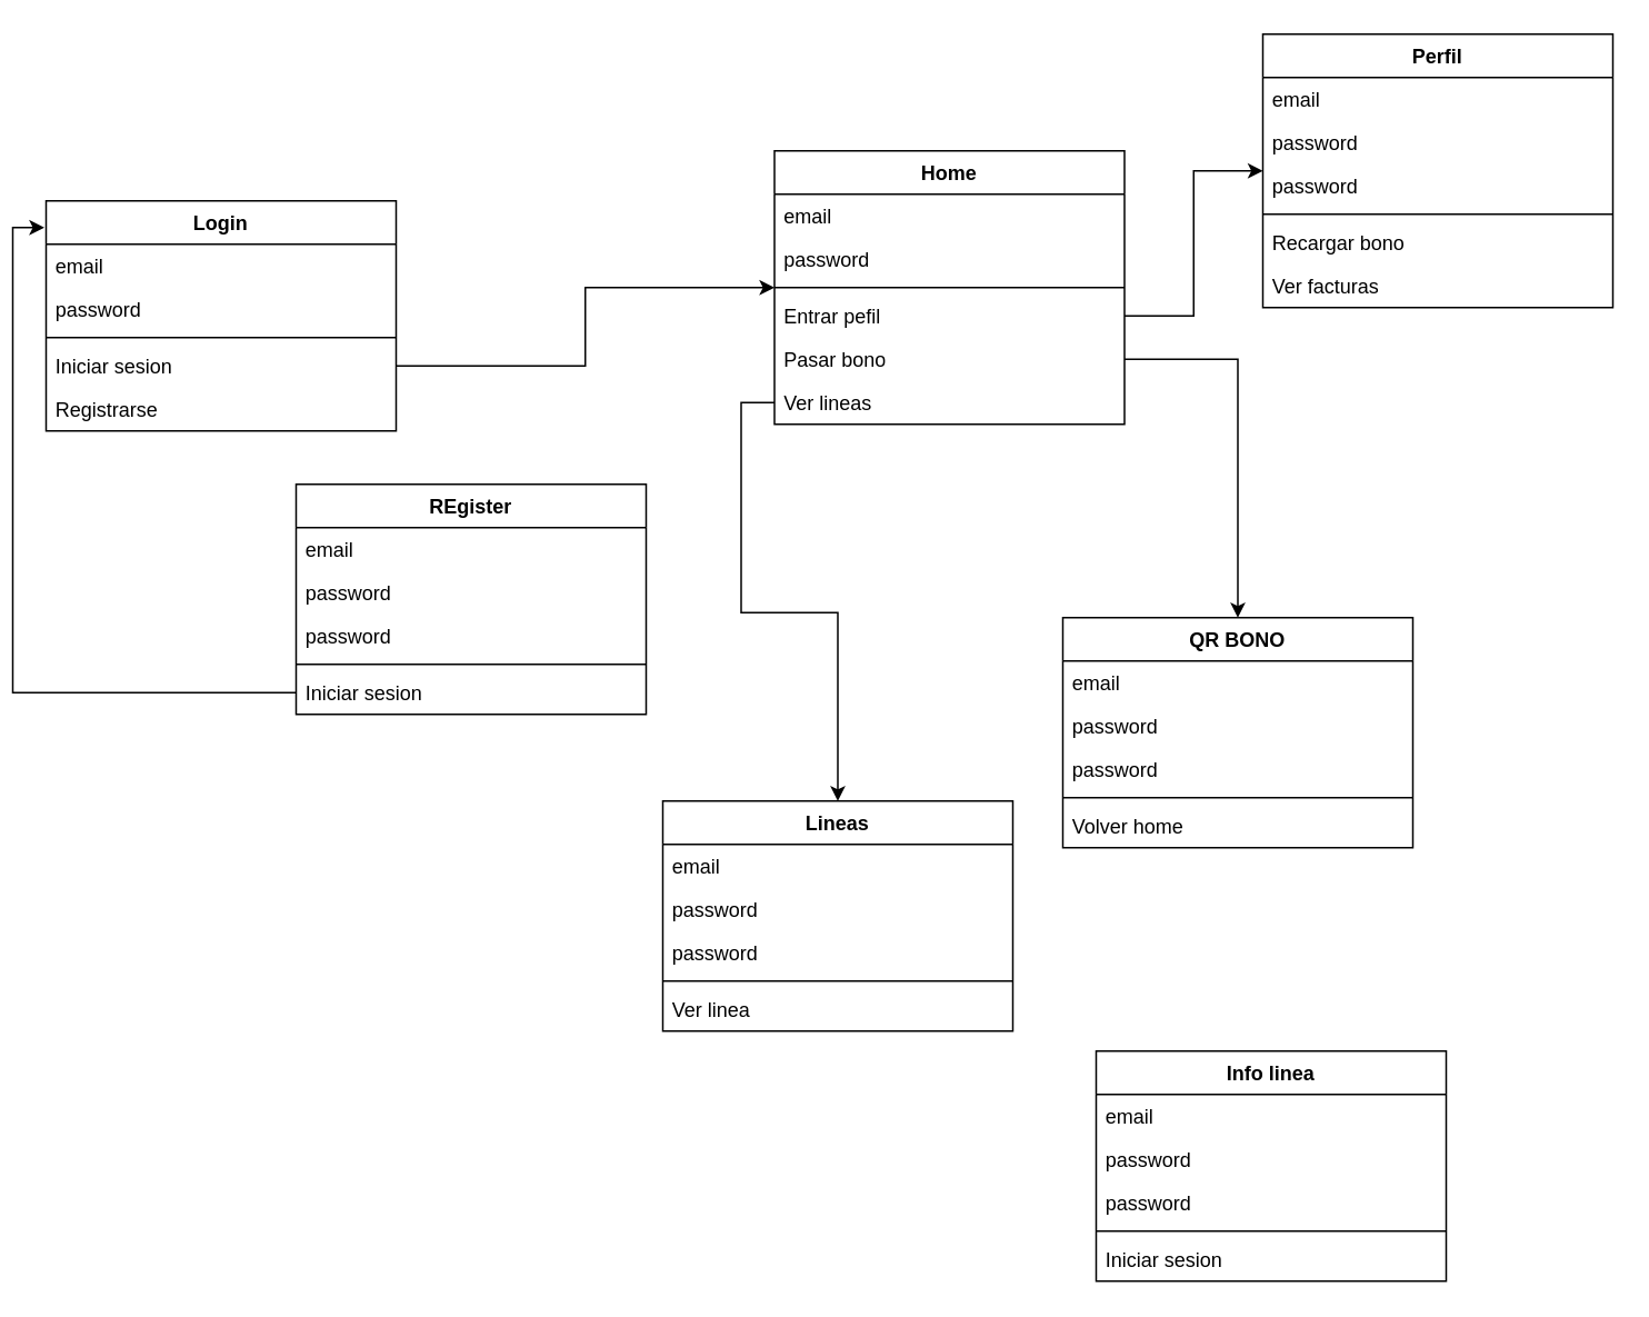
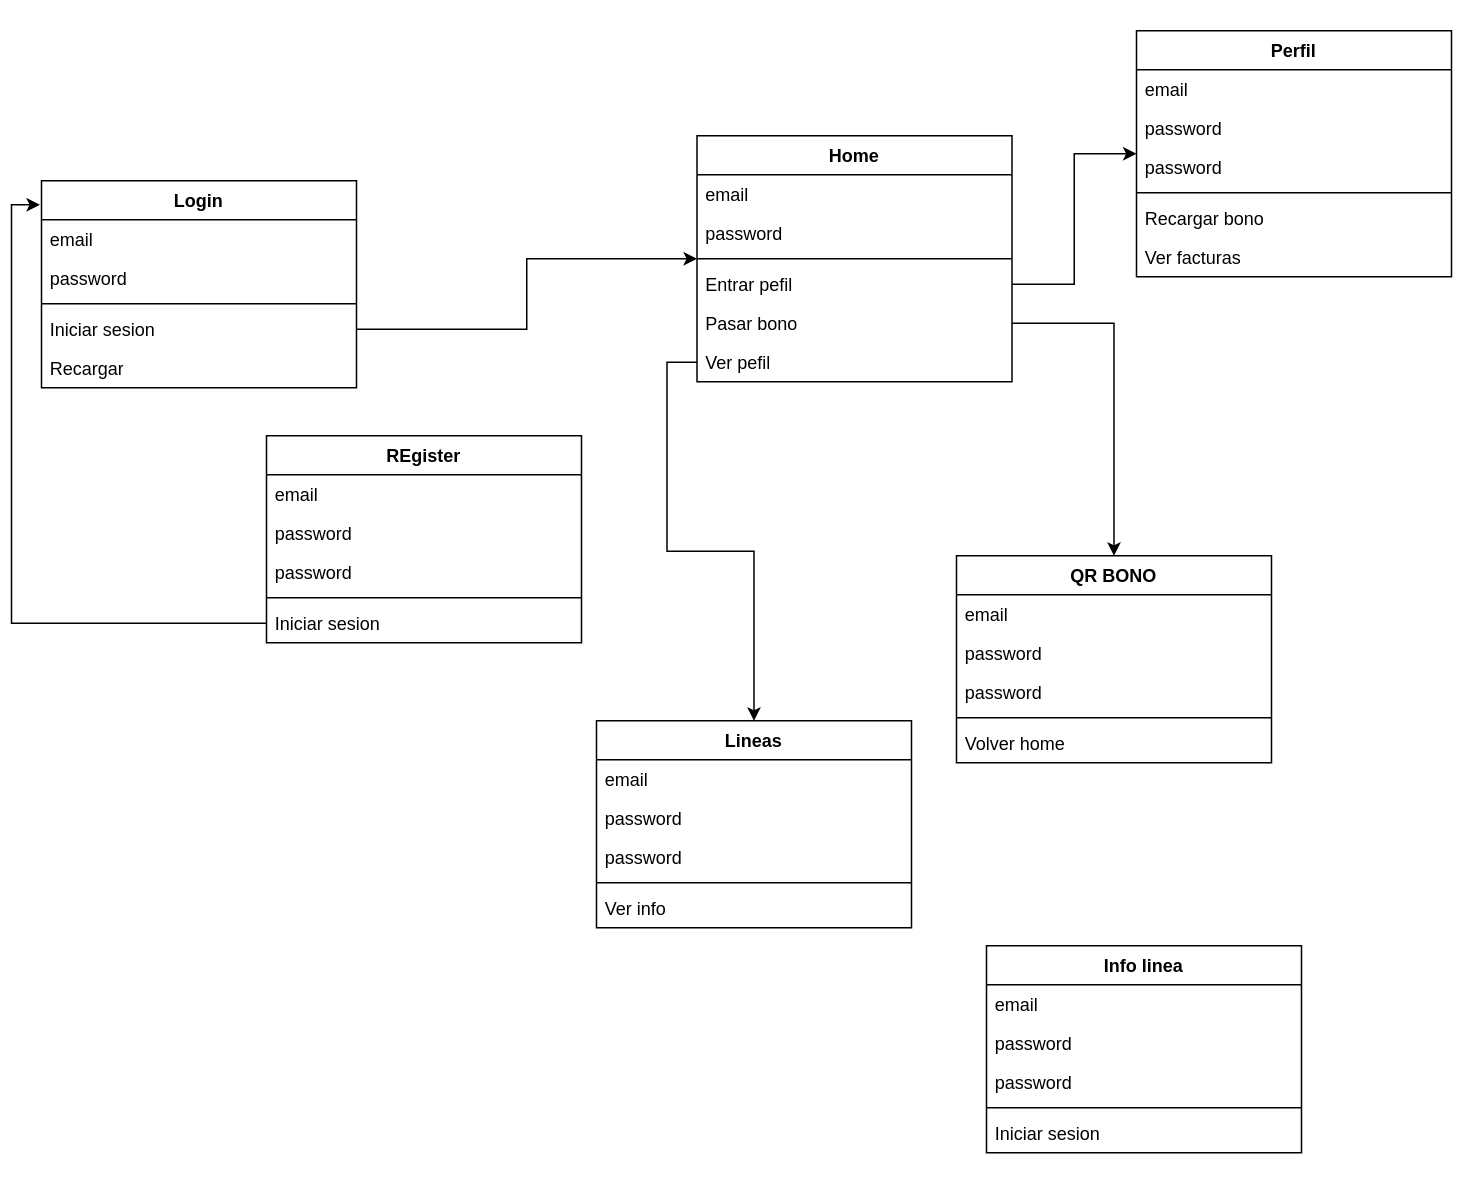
  <mxCell id="0" />
  <mxCell id="1" parent="0" />
  <mxCell id="2" value="Login" style="swimlane;fontStyle=1;align=center;verticalAlign=top;childLayout=stackLayout;horizontal=1;startSize=26;horizontalStack=0;resizeParent=1;resizeParentMax=0;resizeLast=0;collapsible=1;marginBottom=0;whiteSpace=wrap;html=1;" vertex="1" parent="1"><mxGeometry x="20" y="120" width="210" height="138" as="geometry" /></mxCell>
  <mxCell id="3" value="email" style="text;strokeColor=none;fillColor=none;align=left;verticalAlign=top;spacingLeft=4;spacingRight=4;overflow=hidden;rotatable=0;points=[[0,0.5],[1,0.5]];portConstraint=eastwest;whiteSpace=wrap;html=1;" vertex="1" parent="2"><mxGeometry y="26" width="210" height="26" as="geometry" /></mxCell>
  <mxCell id="4" value="password" style="text;strokeColor=none;fillColor=none;align=left;verticalAlign=top;spacingLeft=4;spacingRight=4;overflow=hidden;rotatable=0;points=[[0,0.5],[1,0.5]];portConstraint=eastwest;whiteSpace=wrap;html=1;" vertex="1" parent="2"><mxGeometry y="52" width="210" height="26" as="geometry" /></mxCell>
  <mxCell id="5" value="" style="line;strokeWidth=1;fillColor=none;align=left;verticalAlign=middle;spacingTop=-1;spacingLeft=3;spacingRight=3;rotatable=0;labelPosition=right;points=[];portConstraint=eastwest;strokeColor=inherit;" vertex="1" parent="2"><mxGeometry y="78" width="210" height="8" as="geometry" /></mxCell>
  <mxCell id="6" value="Iniciar sesion " style="text;strokeColor=none;fillColor=none;align=left;verticalAlign=top;spacingLeft=4;spacingRight=4;overflow=hidden;rotatable=0;points=[[0,0.5],[1,0.5]];portConstraint=eastwest;whiteSpace=wrap;html=1;" vertex="1" parent="2"><mxGeometry y="86" width="210" height="26" as="geometry" /></mxCell>
- <mxCell id="7" value="Registrarse" style="text;strokeColor=none;fillColor=none;align=left;verticalAlign=top;spacingLeft=4;spacingRight=4;overflow=hidden;rotatable=0;points=[[0,0.5],[1,0.5]];portConstraint=eastwest;whiteSpace=wrap;html=1;" vertex="1" parent="2"><mxGeometry y="112" width="210" height="26" as="geometry" /></mxCell>
+ <mxCell id="7" value="Recargar" style="text;strokeColor=none;fillColor=none;align=left;verticalAlign=top;spacingLeft=4;spacingRight=4;overflow=hidden;rotatable=0;points=[[0,0.5],[1,0.5]];portConstraint=eastwest;whiteSpace=wrap;html=1;" vertex="1" parent="2"><mxGeometry y="112" width="210" height="26" as="geometry" /></mxCell>
  <mxCell id="8" value="REgister" style="swimlane;fontStyle=1;align=center;verticalAlign=top;childLayout=stackLayout;horizontal=1;startSize=26;horizontalStack=0;resizeParent=1;resizeParentMax=0;resizeLast=0;collapsible=1;marginBottom=0;whiteSpace=wrap;html=1;" vertex="1" parent="1"><mxGeometry x="170" y="290" width="210" height="138" as="geometry" /></mxCell>
  <mxCell id="9" value="email" style="text;strokeColor=none;fillColor=none;align=left;verticalAlign=top;spacingLeft=4;spacingRight=4;overflow=hidden;rotatable=0;points=[[0,0.5],[1,0.5]];portConstraint=eastwest;whiteSpace=wrap;html=1;" vertex="1" parent="8"><mxGeometry y="26" width="210" height="26" as="geometry" /></mxCell>
  <mxCell id="10" value="password" style="text;strokeColor=none;fillColor=none;align=left;verticalAlign=top;spacingLeft=4;spacingRight=4;overflow=hidden;rotatable=0;points=[[0,0.5],[1,0.5]];portConstraint=eastwest;whiteSpace=wrap;html=1;" vertex="1" parent="8"><mxGeometry y="52" width="210" height="26" as="geometry" /></mxCell>
  <mxCell id="11" value="password" style="text;strokeColor=none;fillColor=none;align=left;verticalAlign=top;spacingLeft=4;spacingRight=4;overflow=hidden;rotatable=0;points=[[0,0.5],[1,0.5]];portConstraint=eastwest;whiteSpace=wrap;html=1;" vertex="1" parent="8"><mxGeometry y="78" width="210" height="26" as="geometry" /></mxCell>
  <mxCell id="12" value="" style="line;strokeWidth=1;fillColor=none;align=left;verticalAlign=middle;spacingTop=-1;spacingLeft=3;spacingRight=3;rotatable=0;labelPosition=right;points=[];portConstraint=eastwest;strokeColor=inherit;" vertex="1" parent="8"><mxGeometry y="104" width="210" height="8" as="geometry" /></mxCell>
  <mxCell id="13" value="Iniciar sesion " style="text;strokeColor=none;fillColor=none;align=left;verticalAlign=top;spacingLeft=4;spacingRight=4;overflow=hidden;rotatable=0;points=[[0,0.5],[1,0.5]];portConstraint=eastwest;whiteSpace=wrap;html=1;" vertex="1" parent="8"><mxGeometry y="112" width="210" height="26" as="geometry" /></mxCell>
  <mxCell id="14" style="edgeStyle=orthogonalEdgeStyle;rounded=0;orthogonalLoop=1;jettySize=auto;html=1;entryX=-0.005;entryY=0.116;entryDx=0;entryDy=0;entryPerimeter=0;" edge="1" parent="1" source="13" target="2"><mxGeometry relative="1" as="geometry" /></mxCell>
  <mxCell id="15" value="Home" style="swimlane;fontStyle=1;align=center;verticalAlign=top;childLayout=stackLayout;horizontal=1;startSize=26;horizontalStack=0;resizeParent=1;resizeParentMax=0;resizeLast=0;collapsible=1;marginBottom=0;whiteSpace=wrap;html=1;" vertex="1" parent="1"><mxGeometry x="457" y="90" width="210" height="164" as="geometry" /></mxCell>
  <mxCell id="16" value="email" style="text;strokeColor=none;fillColor=none;align=left;verticalAlign=top;spacingLeft=4;spacingRight=4;overflow=hidden;rotatable=0;points=[[0,0.5],[1,0.5]];portConstraint=eastwest;whiteSpace=wrap;html=1;" vertex="1" parent="15"><mxGeometry y="26" width="210" height="26" as="geometry" /></mxCell>
  <mxCell id="17" value="password" style="text;strokeColor=none;fillColor=none;align=left;verticalAlign=top;spacingLeft=4;spacingRight=4;overflow=hidden;rotatable=0;points=[[0,0.5],[1,0.5]];portConstraint=eastwest;whiteSpace=wrap;html=1;" vertex="1" parent="15"><mxGeometry y="52" width="210" height="26" as="geometry" /></mxCell>
  <mxCell id="18" value="" style="line;strokeWidth=1;fillColor=none;align=left;verticalAlign=middle;spacingTop=-1;spacingLeft=3;spacingRight=3;rotatable=0;labelPosition=right;points=[];portConstraint=eastwest;strokeColor=inherit;" vertex="1" parent="15"><mxGeometry y="78" width="210" height="8" as="geometry" /></mxCell>
  <mxCell id="19" value="Entrar pefil" style="text;strokeColor=none;fillColor=none;align=left;verticalAlign=top;spacingLeft=4;spacingRight=4;overflow=hidden;rotatable=0;points=[[0,0.5],[1,0.5]];portConstraint=eastwest;whiteSpace=wrap;html=1;" vertex="1" parent="15"><mxGeometry y="86" width="210" height="26" as="geometry" /></mxCell>
  <mxCell id="20" value="Pasar bono" style="text;strokeColor=none;fillColor=none;align=left;verticalAlign=top;spacingLeft=4;spacingRight=4;overflow=hidden;rotatable=0;points=[[0,0.5],[1,0.5]];portConstraint=eastwest;whiteSpace=wrap;html=1;" vertex="1" parent="15"><mxGeometry y="112" width="210" height="26" as="geometry" /></mxCell>
- <mxCell id="21" value="Ver lineas" style="text;strokeColor=none;fillColor=none;align=left;verticalAlign=top;spacingLeft=4;spacingRight=4;overflow=hidden;rotatable=0;points=[[0,0.5],[1,0.5]];portConstraint=eastwest;whiteSpace=wrap;html=1;" vertex="1" parent="15"><mxGeometry y="138" width="210" height="26" as="geometry" /></mxCell>
+ <mxCell id="21" value="Ver pefil" style="text;strokeColor=none;fillColor=none;align=left;verticalAlign=top;spacingLeft=4;spacingRight=4;overflow=hidden;rotatable=0;points=[[0,0.5],[1,0.5]];portConstraint=eastwest;whiteSpace=wrap;html=1;" vertex="1" parent="15"><mxGeometry y="138" width="210" height="26" as="geometry" /></mxCell>
  <mxCell id="22" style="edgeStyle=orthogonalEdgeStyle;rounded=0;orthogonalLoop=1;jettySize=auto;html=1;" edge="1" parent="1" source="6" target="15"><mxGeometry relative="1" as="geometry" /></mxCell>
  <mxCell id="23" value="Perfil" style="swimlane;fontStyle=1;align=center;verticalAlign=top;childLayout=stackLayout;horizontal=1;startSize=26;horizontalStack=0;resizeParent=1;resizeParentMax=0;resizeLast=0;collapsible=1;marginBottom=0;whiteSpace=wrap;html=1;" vertex="1" parent="1"><mxGeometry x="750" y="20" width="210" height="164" as="geometry" /></mxCell>
  <mxCell id="24" value="email" style="text;strokeColor=none;fillColor=none;align=left;verticalAlign=top;spacingLeft=4;spacingRight=4;overflow=hidden;rotatable=0;points=[[0,0.5],[1,0.5]];portConstraint=eastwest;whiteSpace=wrap;html=1;" vertex="1" parent="23"><mxGeometry y="26" width="210" height="26" as="geometry" /></mxCell>
  <mxCell id="25" value="password" style="text;strokeColor=none;fillColor=none;align=left;verticalAlign=top;spacingLeft=4;spacingRight=4;overflow=hidden;rotatable=0;points=[[0,0.5],[1,0.5]];portConstraint=eastwest;whiteSpace=wrap;html=1;" vertex="1" parent="23"><mxGeometry y="52" width="210" height="26" as="geometry" /></mxCell>
  <mxCell id="26" value="password" style="text;strokeColor=none;fillColor=none;align=left;verticalAlign=top;spacingLeft=4;spacingRight=4;overflow=hidden;rotatable=0;points=[[0,0.5],[1,0.5]];portConstraint=eastwest;whiteSpace=wrap;html=1;" vertex="1" parent="23"><mxGeometry y="78" width="210" height="26" as="geometry" /></mxCell>
  <mxCell id="27" value="" style="line;strokeWidth=1;fillColor=none;align=left;verticalAlign=middle;spacingTop=-1;spacingLeft=3;spacingRight=3;rotatable=0;labelPosition=right;points=[];portConstraint=eastwest;strokeColor=inherit;" vertex="1" parent="23"><mxGeometry y="104" width="210" height="8" as="geometry" /></mxCell>
  <mxCell id="28" value="Recargar bono" style="text;strokeColor=none;fillColor=none;align=left;verticalAlign=top;spacingLeft=4;spacingRight=4;overflow=hidden;rotatable=0;points=[[0,0.5],[1,0.5]];portConstraint=eastwest;whiteSpace=wrap;html=1;" vertex="1" parent="23"><mxGeometry y="112" width="210" height="26" as="geometry" /></mxCell>
  <mxCell id="29" value="Ver facturas" style="text;strokeColor=none;fillColor=none;align=left;verticalAlign=top;spacingLeft=4;spacingRight=4;overflow=hidden;rotatable=0;points=[[0,0.5],[1,0.5]];portConstraint=eastwest;whiteSpace=wrap;html=1;" vertex="1" parent="23"><mxGeometry y="138" width="210" height="26" as="geometry" /></mxCell>
  <mxCell id="30" style="edgeStyle=orthogonalEdgeStyle;rounded=0;orthogonalLoop=1;jettySize=auto;html=1;" edge="1" parent="1" source="19" target="23"><mxGeometry relative="1" as="geometry" /></mxCell>
  <mxCell id="31" value="QR BONO" style="swimlane;fontStyle=1;align=center;verticalAlign=top;childLayout=stackLayout;horizontal=1;startSize=26;horizontalStack=0;resizeParent=1;resizeParentMax=0;resizeLast=0;collapsible=1;marginBottom=0;whiteSpace=wrap;html=1;" vertex="1" parent="1"><mxGeometry x="630" y="370" width="210" height="138" as="geometry" /></mxCell>
  <mxCell id="32" value="email" style="text;strokeColor=none;fillColor=none;align=left;verticalAlign=top;spacingLeft=4;spacingRight=4;overflow=hidden;rotatable=0;points=[[0,0.5],[1,0.5]];portConstraint=eastwest;whiteSpace=wrap;html=1;" vertex="1" parent="31"><mxGeometry y="26" width="210" height="26" as="geometry" /></mxCell>
  <mxCell id="33" value="password" style="text;strokeColor=none;fillColor=none;align=left;verticalAlign=top;spacingLeft=4;spacingRight=4;overflow=hidden;rotatable=0;points=[[0,0.5],[1,0.5]];portConstraint=eastwest;whiteSpace=wrap;html=1;" vertex="1" parent="31"><mxGeometry y="52" width="210" height="26" as="geometry" /></mxCell>
  <mxCell id="34" value="password" style="text;strokeColor=none;fillColor=none;align=left;verticalAlign=top;spacingLeft=4;spacingRight=4;overflow=hidden;rotatable=0;points=[[0,0.5],[1,0.5]];portConstraint=eastwest;whiteSpace=wrap;html=1;" vertex="1" parent="31"><mxGeometry y="78" width="210" height="26" as="geometry" /></mxCell>
  <mxCell id="35" value="" style="line;strokeWidth=1;fillColor=none;align=left;verticalAlign=middle;spacingTop=-1;spacingLeft=3;spacingRight=3;rotatable=0;labelPosition=right;points=[];portConstraint=eastwest;strokeColor=inherit;" vertex="1" parent="31"><mxGeometry y="104" width="210" height="8" as="geometry" /></mxCell>
  <mxCell id="36" value="Volver home" style="text;strokeColor=none;fillColor=none;align=left;verticalAlign=top;spacingLeft=4;spacingRight=4;overflow=hidden;rotatable=0;points=[[0,0.5],[1,0.5]];portConstraint=eastwest;whiteSpace=wrap;html=1;" vertex="1" parent="31"><mxGeometry y="112" width="210" height="26" as="geometry" /></mxCell>
  <mxCell id="37" style="edgeStyle=orthogonalEdgeStyle;rounded=0;orthogonalLoop=1;jettySize=auto;html=1;" edge="1" parent="1" source="20" target="31"><mxGeometry relative="1" as="geometry" /></mxCell>
  <mxCell id="38" value="Lineas" style="swimlane;fontStyle=1;align=center;verticalAlign=top;childLayout=stackLayout;horizontal=1;startSize=26;horizontalStack=0;resizeParent=1;resizeParentMax=0;resizeLast=0;collapsible=1;marginBottom=0;whiteSpace=wrap;html=1;" vertex="1" parent="1"><mxGeometry x="390" y="480" width="210" height="138" as="geometry" /></mxCell>
  <mxCell id="39" value="email" style="text;strokeColor=none;fillColor=none;align=left;verticalAlign=top;spacingLeft=4;spacingRight=4;overflow=hidden;rotatable=0;points=[[0,0.5],[1,0.5]];portConstraint=eastwest;whiteSpace=wrap;html=1;" vertex="1" parent="38"><mxGeometry y="26" width="210" height="26" as="geometry" /></mxCell>
  <mxCell id="40" value="password" style="text;strokeColor=none;fillColor=none;align=left;verticalAlign=top;spacingLeft=4;spacingRight=4;overflow=hidden;rotatable=0;points=[[0,0.5],[1,0.5]];portConstraint=eastwest;whiteSpace=wrap;html=1;" vertex="1" parent="38"><mxGeometry y="52" width="210" height="26" as="geometry" /></mxCell>
  <mxCell id="41" value="password" style="text;strokeColor=none;fillColor=none;align=left;verticalAlign=top;spacingLeft=4;spacingRight=4;overflow=hidden;rotatable=0;points=[[0,0.5],[1,0.5]];portConstraint=eastwest;whiteSpace=wrap;html=1;" vertex="1" parent="38"><mxGeometry y="78" width="210" height="26" as="geometry" /></mxCell>
  <mxCell id="42" value="" style="line;strokeWidth=1;fillColor=none;align=left;verticalAlign=middle;spacingTop=-1;spacingLeft=3;spacingRight=3;rotatable=0;labelPosition=right;points=[];portConstraint=eastwest;strokeColor=inherit;" vertex="1" parent="38"><mxGeometry y="104" width="210" height="8" as="geometry" /></mxCell>
- <mxCell id="43" value="Ver linea" style="text;strokeColor=none;fillColor=none;align=left;verticalAlign=top;spacingLeft=4;spacingRight=4;overflow=hidden;rotatable=0;points=[[0,0.5],[1,0.5]];portConstraint=eastwest;whiteSpace=wrap;html=1;" vertex="1" parent="38"><mxGeometry y="112" width="210" height="26" as="geometry" /></mxCell>
+ <mxCell id="43" value="Ver info" style="text;strokeColor=none;fillColor=none;align=left;verticalAlign=top;spacingLeft=4;spacingRight=4;overflow=hidden;rotatable=0;points=[[0,0.5],[1,0.5]];portConstraint=eastwest;whiteSpace=wrap;html=1;" vertex="1" parent="38"><mxGeometry y="112" width="210" height="26" as="geometry" /></mxCell>
  <mxCell id="44" style="edgeStyle=orthogonalEdgeStyle;rounded=0;orthogonalLoop=1;jettySize=auto;html=1;" edge="1" parent="1" source="21" target="38"><mxGeometry relative="1" as="geometry" /></mxCell>
  <mxCell id="45" value="Info linea" style="swimlane;fontStyle=1;align=center;verticalAlign=top;childLayout=stackLayout;horizontal=1;startSize=26;horizontalStack=0;resizeParent=1;resizeParentMax=0;resizeLast=0;collapsible=1;marginBottom=0;whiteSpace=wrap;html=1;" vertex="1" parent="1"><mxGeometry x="650" y="630" width="210" height="138" as="geometry" /></mxCell>
  <mxCell id="46" value="email" style="text;strokeColor=none;fillColor=none;align=left;verticalAlign=top;spacingLeft=4;spacingRight=4;overflow=hidden;rotatable=0;points=[[0,0.5],[1,0.5]];portConstraint=eastwest;whiteSpace=wrap;html=1;" vertex="1" parent="45"><mxGeometry y="26" width="210" height="26" as="geometry" /></mxCell>
  <mxCell id="47" value="password" style="text;strokeColor=none;fillColor=none;align=left;verticalAlign=top;spacingLeft=4;spacingRight=4;overflow=hidden;rotatable=0;points=[[0,0.5],[1,0.5]];portConstraint=eastwest;whiteSpace=wrap;html=1;" vertex="1" parent="45"><mxGeometry y="52" width="210" height="26" as="geometry" /></mxCell>
  <mxCell id="48" value="password" style="text;strokeColor=none;fillColor=none;align=left;verticalAlign=top;spacingLeft=4;spacingRight=4;overflow=hidden;rotatable=0;points=[[0,0.5],[1,0.5]];portConstraint=eastwest;whiteSpace=wrap;html=1;" vertex="1" parent="45"><mxGeometry y="78" width="210" height="26" as="geometry" /></mxCell>
  <mxCell id="49" value="" style="line;strokeWidth=1;fillColor=none;align=left;verticalAlign=middle;spacingTop=-1;spacingLeft=3;spacingRight=3;rotatable=0;labelPosition=right;points=[];portConstraint=eastwest;strokeColor=inherit;" vertex="1" parent="45"><mxGeometry y="104" width="210" height="8" as="geometry" /></mxCell>
  <mxCell id="50" value="Iniciar sesion " style="text;strokeColor=none;fillColor=none;align=left;verticalAlign=top;spacingLeft=4;spacingRight=4;overflow=hidden;rotatable=0;points=[[0,0.5],[1,0.5]];portConstraint=eastwest;whiteSpace=wrap;html=1;" vertex="1" parent="45"><mxGeometry y="112" width="210" height="26" as="geometry" /></mxCell>
